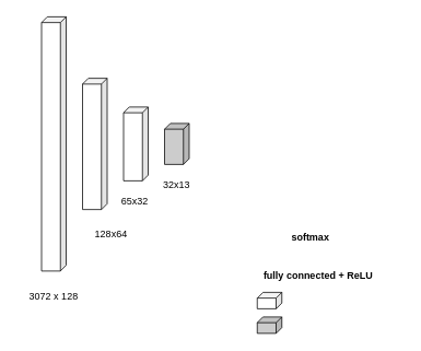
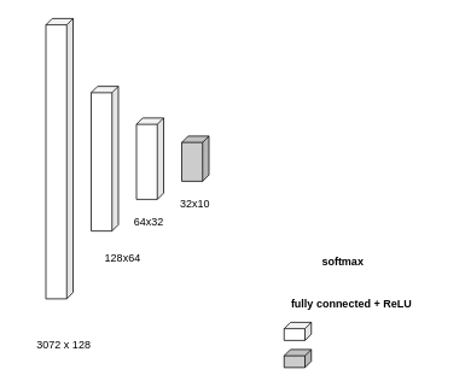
  <mxCell id="0" />
  <mxCell id="1" parent="0" />
  <mxCell id="2" value="" style="shape=cube;whiteSpace=wrap;html=1;boundedLbl=1;backgroundOutline=1;darkOpacity=0.05;darkOpacity2=0.1;size=7;direction=east;flipH=1;" parent="1" vertex="1"><mxGeometry x="313" y="356" width="30" height="20" as="geometry" /></mxCell>
  <mxCell id="3" value="" style="shape=cube;whiteSpace=wrap;html=1;boundedLbl=1;backgroundOutline=1;darkOpacity=0.05;darkOpacity2=0.1;size=7;direction=east;flipH=1;gradientColor=none;fillColor=#CCCCCC;" parent="1" vertex="1"><mxGeometry x="313" y="386" width="30" height="20" as="geometry" /></mxCell>
  <mxCell id="4" value="fully connected + ReLU" style="text;html=1;strokeColor=none;fillColor=none;align=left;verticalAlign=middle;whiteSpace=wrap;rounded=0;fontStyle=1" parent="1" vertex="1"><mxGeometry x="319" y="324.12" width="138" height="23.88" as="geometry" /></mxCell>
  <mxCell id="5" value="softmax" style="text;html=1;strokeColor=none;fillColor=none;align=left;verticalAlign=middle;whiteSpace=wrap;rounded=0;fontStyle=1" parent="1" vertex="1"><mxGeometry x="353" y="277.12" width="138" height="23.88" as="geometry" /></mxCell>
  <mxCell id="6" value="" style="shape=cube;whiteSpace=wrap;html=1;boundedLbl=1;backgroundOutline=1;darkOpacity=0.05;darkOpacity2=0.1;size=7;direction=east;flipH=1;" parent="1" vertex="1"><mxGeometry x="50" y="20" width="30" height="310" as="geometry" /></mxCell>
  <mxCell id="7" value="" style="shape=cube;whiteSpace=wrap;html=1;boundedLbl=1;backgroundOutline=1;darkOpacity=0.05;darkOpacity2=0.1;size=7;direction=east;flipH=1;" parent="1" vertex="1"><mxGeometry x="100" y="95" width="30" height="160" as="geometry" /></mxCell>
- <mxCell id="8" value="3072 x 128" style="text;html=1;strokeColor=none;fillColor=none;align=center;verticalAlign=middle;whiteSpace=wrap;rounded=0;" parent="1" vertex="1"><mxGeometry x="20" y="332" width="90" height="58" as="geometry" /></mxCell>
+ <mxCell id="8" value="3072 x 128" style="text;html=1;strokeColor=none;fillColor=none;align=center;verticalAlign=middle;whiteSpace=wrap;rounded=0;" parent="1" vertex="1"><mxGeometry x="25" y="352" width="90" height="58" as="geometry" /></mxCell>
  <mxCell id="9" value="" style="shape=cube;whiteSpace=wrap;html=1;boundedLbl=1;backgroundOutline=1;darkOpacity=0.05;darkOpacity2=0.1;size=7;direction=east;flipH=1;gradientColor=none;gradientDirection=south;sketch=0;shadow=0;fillColor=#CCCCCC;" parent="1" vertex="1"><mxGeometry x="200" y="150" width="30" height="50" as="geometry" /></mxCell>
  <mxCell id="10" value="128x64" style="text;html=1;strokeColor=none;fillColor=none;align=center;verticalAlign=middle;whiteSpace=wrap;rounded=0;" parent="1" vertex="1"><mxGeometry x="105" y="270" width="60" height="30" as="geometry" /></mxCell>
- <mxCell id="11" value="32x13" style="text;html=1;strokeColor=none;fillColor=none;align=center;verticalAlign=middle;whiteSpace=wrap;rounded=0;" parent="1" vertex="1"><mxGeometry x="185" y="210" width="60" height="30" as="geometry" /></mxCell>
+ <mxCell id="11" value="32x10" style="text;html=1;strokeColor=none;fillColor=none;align=center;verticalAlign=middle;whiteSpace=wrap;rounded=0;" parent="1" vertex="1"><mxGeometry x="185" y="210" width="60" height="30" as="geometry" /></mxCell>
  <mxCell id="12" value="" style="shape=cube;whiteSpace=wrap;html=1;boundedLbl=1;backgroundOutline=1;darkOpacity=0.05;darkOpacity2=0.1;size=7;direction=east;flipH=1;" vertex="1" parent="1"><mxGeometry x="150" y="130" width="30" height="90" as="geometry" /></mxCell>
- <mxCell id="13" value="65x32" style="text;html=1;strokeColor=none;fillColor=none;align=center;verticalAlign=middle;whiteSpace=wrap;rounded=0;" vertex="1" parent="1"><mxGeometry x="134" y="230" width="60" height="30" as="geometry" /></mxCell>
+ <mxCell id="13" value="64x32" style="text;html=1;strokeColor=none;fillColor=none;align=center;verticalAlign=middle;whiteSpace=wrap;rounded=0;" vertex="1" parent="1"><mxGeometry x="134" y="230" width="60" height="30" as="geometry" /></mxCell>
